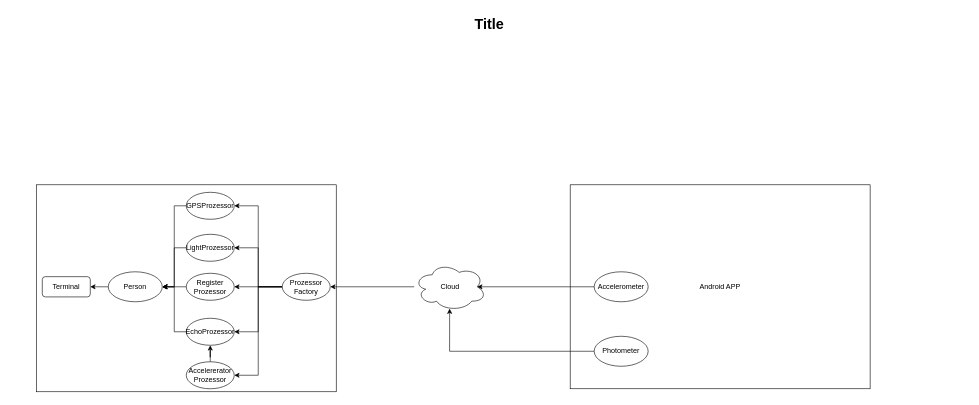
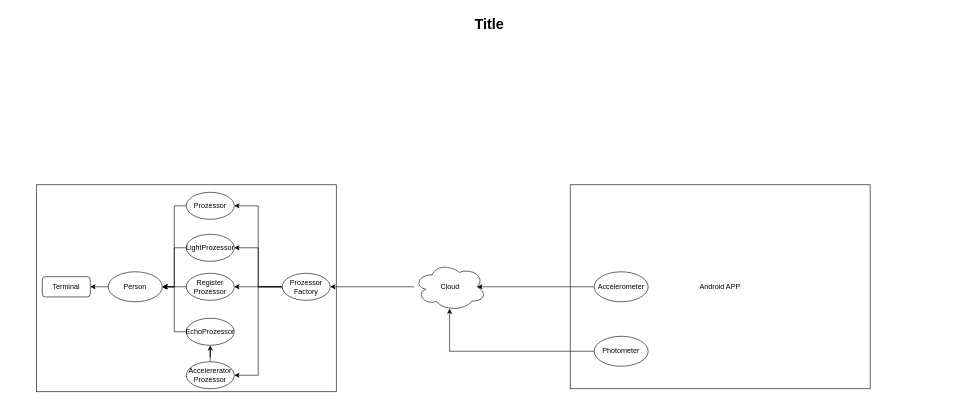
  <mxCell id="0" />
  <mxCell id="1" parent="0" />
  <mxCell id="2" value="Title" style="text;strokeColor=none;fillColor=none;html=1;fontSize=24;fontStyle=1;verticalAlign=middle;align=center;" parent="1" vertex="1"><mxGeometry x="20" y="20" width="1590" height="40" as="geometry" /></mxCell>
  <mxCell id="3" value="&lt;div&gt;&lt;br&gt;&lt;/div&gt;" style="rounded=0;whiteSpace=wrap;html=1;" vertex="1" parent="1"><mxGeometry x="60" y="307.5" width="500" height="345" as="geometry" /></mxCell>
  <mxCell id="4" value="Android APP" style="rounded=0;whiteSpace=wrap;html=1;" vertex="1" parent="1"><mxGeometry x="950" y="307.5" width="500" height="340" as="geometry" /></mxCell>
  <mxCell id="5" style="edgeStyle=orthogonalEdgeStyle;rounded=0;orthogonalLoop=1;jettySize=auto;html=1;" edge="1" parent="1" source="6" target="20"><mxGeometry relative="1" as="geometry" /></mxCell>
  <mxCell id="6" value="Cloud" style="ellipse;shape=cloud;whiteSpace=wrap;html=1;" vertex="1" parent="1"><mxGeometry x="690" y="437.5" width="120" height="80" as="geometry" /></mxCell>
  <mxCell id="7" style="edgeStyle=orthogonalEdgeStyle;rounded=0;orthogonalLoop=1;jettySize=auto;html=1;entryX=0.875;entryY=0.5;entryDx=0;entryDy=0;entryPerimeter=0;" edge="1" parent="1" source="8" target="6"><mxGeometry relative="1" as="geometry" /></mxCell>
  <mxCell id="8" value="Accelerometer" style="ellipse;whiteSpace=wrap;html=1;" vertex="1" parent="1"><mxGeometry x="990" y="452.5" width="90" height="50" as="geometry" /></mxCell>
  <mxCell id="9" style="edgeStyle=orthogonalEdgeStyle;rounded=0;orthogonalLoop=1;jettySize=auto;html=1;entryX=0.492;entryY=0.956;entryDx=0;entryDy=0;entryPerimeter=0;" edge="1" parent="1" source="10" target="6"><mxGeometry relative="1" as="geometry" /></mxCell>
  <mxCell id="10" value="Photometer" style="ellipse;whiteSpace=wrap;html=1;" vertex="1" parent="1"><mxGeometry x="990" y="560" width="90" height="50" as="geometry" /></mxCell>
  <mxCell id="11" style="edgeStyle=orthogonalEdgeStyle;rounded=0;orthogonalLoop=1;jettySize=auto;html=1;entryX=1;entryY=0.5;entryDx=0;entryDy=0;" edge="1" parent="1" source="12" target="28"><mxGeometry relative="1" as="geometry" /></mxCell>
- <mxCell id="12" value="GPSProzessor" style="ellipse;whiteSpace=wrap;html=1;" vertex="1" parent="1"><mxGeometry x="310" y="320" width="80" height="45" as="geometry" /></mxCell>
+ <mxCell id="12" value="Prozessor" style="ellipse;whiteSpace=wrap;html=1;" vertex="1" parent="1"><mxGeometry x="310" y="320" width="80" height="45" as="geometry" /></mxCell>
  <mxCell id="13" style="edgeStyle=orthogonalEdgeStyle;rounded=0;orthogonalLoop=1;jettySize=auto;html=1;entryX=1;entryY=0.5;entryDx=0;entryDy=0;" edge="1" parent="1" source="14" target="28"><mxGeometry relative="1" as="geometry" /></mxCell>
  <mxCell id="14" value="LightProzessor" style="ellipse;whiteSpace=wrap;html=1;" vertex="1" parent="1"><mxGeometry x="310" y="390" width="80" height="45" as="geometry" /></mxCell>
  <mxCell id="15" value="" style="edgeStyle=orthogonalEdgeStyle;rounded=0;orthogonalLoop=1;jettySize=auto;html=1;" edge="1" parent="1" source="20" target="26"><mxGeometry relative="1" as="geometry" /></mxCell>
  <mxCell id="16" style="edgeStyle=orthogonalEdgeStyle;rounded=0;orthogonalLoop=1;jettySize=auto;html=1;entryX=1;entryY=0.5;entryDx=0;entryDy=0;" edge="1" parent="1" source="20" target="14"><mxGeometry relative="1" as="geometry" /></mxCell>
- <mxCell id="17" style="edgeStyle=orthogonalEdgeStyle;rounded=0;orthogonalLoop=1;jettySize=auto;html=1;entryX=1;entryY=0.5;entryDx=0;entryDy=0;" edge="1" parent="1" source="20" target="22"><mxGeometry relative="1" as="geometry" /></mxCell>
  <mxCell id="18" style="edgeStyle=orthogonalEdgeStyle;rounded=0;orthogonalLoop=1;jettySize=auto;html=1;entryX=1;entryY=0.5;entryDx=0;entryDy=0;" edge="1" parent="1" source="20" target="12"><mxGeometry relative="1" as="geometry" /></mxCell>
  <mxCell id="19" style="edgeStyle=orthogonalEdgeStyle;rounded=0;orthogonalLoop=1;jettySize=auto;html=1;entryX=1;entryY=0.5;entryDx=0;entryDy=0;" edge="1" parent="1" source="20" target="24"><mxGeometry relative="1" as="geometry" /></mxCell>
  <mxCell id="20" value="Prozessor Factory" style="ellipse;whiteSpace=wrap;html=1;" vertex="1" parent="1"><mxGeometry x="470" y="455" width="80" height="45" as="geometry" /></mxCell>
  <mxCell id="21" style="edgeStyle=orthogonalEdgeStyle;rounded=0;orthogonalLoop=1;jettySize=auto;html=1;entryX=1;entryY=0.5;entryDx=0;entryDy=0;" edge="1" parent="1" source="22" target="28"><mxGeometry relative="1" as="geometry" /></mxCell>
  <mxCell id="22" value="EchoProzessor" style="ellipse;whiteSpace=wrap;html=1;" vertex="1" parent="1"><mxGeometry x="310" y="530" width="80" height="45" as="geometry" /></mxCell>
  <mxCell id="23" style="edgeStyle=orthogonalEdgeStyle;rounded=0;orthogonalLoop=1;jettySize=auto;html=1;" edge="1" parent="1" source="24" target="22"><mxGeometry relative="1" as="geometry" /></mxCell>
  <mxCell id="24" value="Accelererator Prozessor" style="ellipse;whiteSpace=wrap;html=1;" vertex="1" parent="1"><mxGeometry x="310" y="602.5" width="80" height="45" as="geometry" /></mxCell>
  <mxCell id="25" style="edgeStyle=orthogonalEdgeStyle;rounded=0;orthogonalLoop=1;jettySize=auto;html=1;" edge="1" parent="1" source="26" target="28"><mxGeometry relative="1" as="geometry" /></mxCell>
  <mxCell id="26" value="Register Prozessor" style="ellipse;whiteSpace=wrap;html=1;" vertex="1" parent="1"><mxGeometry x="310" y="455" width="80" height="45" as="geometry" /></mxCell>
  <mxCell id="27" value="" style="edgeStyle=orthogonalEdgeStyle;rounded=0;orthogonalLoop=1;jettySize=auto;html=1;" edge="1" parent="1" source="28"><mxGeometry relative="1" as="geometry"><mxPoint x="150" y="477.5" as="targetPoint" /></mxGeometry></mxCell>
  <mxCell id="28" value="Person" style="ellipse;whiteSpace=wrap;html=1;" vertex="1" parent="1"><mxGeometry x="180" y="452.5" width="90" height="50" as="geometry" /></mxCell>
  <mxCell id="29" value="Terminal" style="rounded=1;whiteSpace=wrap;html=1;" vertex="1" parent="1"><mxGeometry x="70" y="460.63" width="80" height="33.75" as="geometry" /></mxCell>
